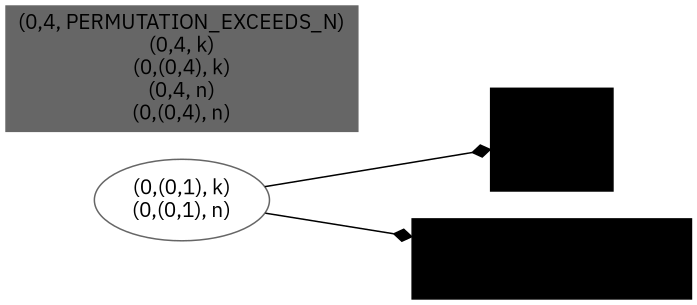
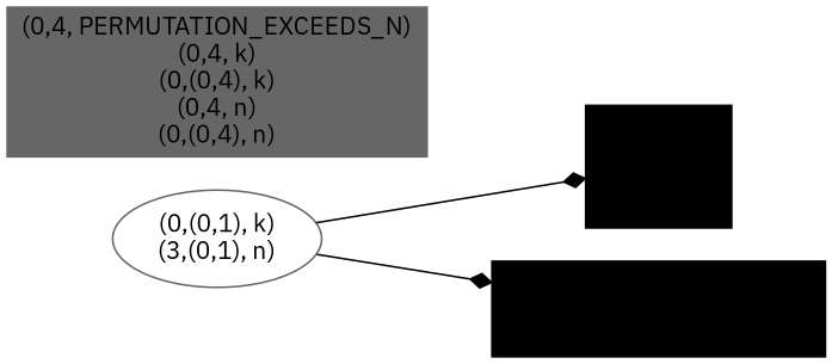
  digraph {
    rankdir=LR
    fontname="IBM Plex Sans"
    node [color=black shape=box style=filled fontname="IBM Plex Sans"]
    edge [arrowhead=diamond fontname="IBM Plex Sans"]
    n1 [label="(0,2, k)\n(0,(1,2), k)\n(0,2, n)\n(0,2, this)"]
    n2 [color=gray40 label="(0,4, PERMUTATION_EXCEEDS_N)\n(0,4, k)\n(0,(0,4), k)\n(0,4, n)\n(0,(0,4), n)"]
    n3 [label="(0,3, PERMUTATION_SIZE)\n(0,3, k)\n(0,(1,3), k)"]
-   n4 [label="(0,(0,1), k)\n(0,(0,1), n)" color=gray40 shape="" style=""]
+   n4 [label="(0,(0,1), k)\n(3,(0,1), n)" color=gray40 shape="" style=""]
    n4 -> n1
    n4 -> n3
  }
